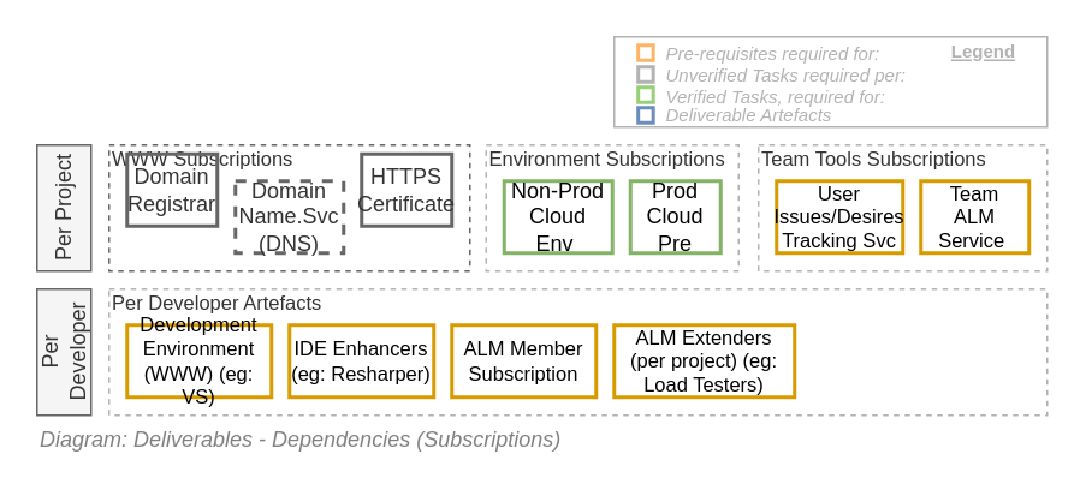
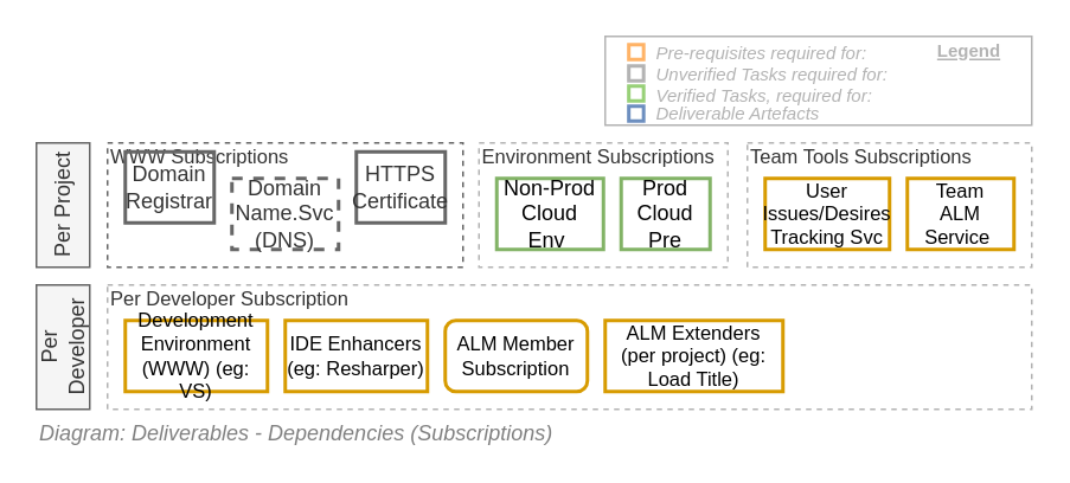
  <mxCell id="0" />
  <mxCell id="1" value="Diagram" parent="0" />
  <mxCell id="2" value="WWW Subscriptions" style="rounded=0;whiteSpace=wrap;html=1;shadow=0;glass=0;comic=0;strokeColor=#666666;fontSize=11;align=left;fontColor=#333333;recursiveResize=0;container=1;collapsible=0;verticalAlign=top;spacing=2;spacingTop=-5;dashed=1;fillColor=none;" parent="1" vertex="1"><mxGeometry x="60" y="80" width="200" height="70" as="geometry" /></mxCell>
  <mxCell id="3" value="&lt;font style=&quot;font-size: 12px;&quot;&gt;Domain &lt;/font&gt;&lt;font style=&quot;font-size: 12px;&quot;&gt;Registrar&lt;/font&gt;" style="rounded=0;whiteSpace=wrap;html=1;shadow=0;glass=0;comic=0;strokeColor=#666666;fontSize=12;align=center;recursiveResize=0;container=1;collapsible=0;strokeWidth=2;fontColor=#333333;fillColor=none;" parent="2" vertex="1"><mxGeometry x="10" y="5" width="50" height="40" as="geometry" /></mxCell>
  <mxCell id="4" value="&lt;font style=&quot;font-size: 12px&quot;&gt;Domain &lt;/font&gt;&lt;font style=&quot;font-size: 12px&quot;&gt;Name.Svc&lt;br&gt;&lt;/font&gt;(DNS)" style="rounded=0;whiteSpace=wrap;html=1;shadow=0;glass=0;comic=0;strokeColor=#666666;fontSize=12;align=center;recursiveResize=0;container=1;collapsible=0;strokeWidth=2;fontColor=#333333;fillColor=none;dashed=1;" parent="2" vertex="1"><mxGeometry x="70" y="20" width="60" height="40" as="geometry" /></mxCell>
  <mxCell id="5" value="Per Project" style="rounded=0;whiteSpace=wrap;html=1;shadow=0;glass=0;comic=0;strokeColor=#666666;fillColor=#f5f5f5;fontSize=12;align=center;fontColor=#333333;recursiveResize=0;container=1;collapsible=0;horizontal=0;" parent="2" vertex="1"><mxGeometry x="-40" width="30" height="70" as="geometry" /></mxCell>
  <mxCell id="6" value="Per Developer" style="rounded=0;whiteSpace=wrap;html=1;shadow=0;glass=0;comic=0;strokeColor=#666666;fillColor=#f5f5f5;fontSize=12;align=center;fontColor=#333333;recursiveResize=0;container=1;collapsible=0;horizontal=0;" parent="2" vertex="1"><mxGeometry x="-40" y="80" width="30" height="70" as="geometry" /></mxCell>
  <mxCell id="7" value="HTTPS&lt;br&gt;Certificate" style="rounded=0;whiteSpace=wrap;html=1;shadow=0;glass=0;comic=0;fontSize=12;align=center;recursiveResize=0;container=1;collapsible=0;strokeColor=#666666;strokeWidth=2;fontColor=#333333;fillColor=none;" parent="2" vertex="1"><mxGeometry x="140" y="5" width="50" height="40" as="geometry" /></mxCell>
  <mxCell id="8" value="Team Tools Subscriptions" style="rounded=0;whiteSpace=wrap;html=1;shadow=0;glass=0;comic=0;strokeColor=#B3B3B3;fillColor=none;fontSize=11;align=left;fontColor=#333333;recursiveResize=0;container=1;collapsible=0;verticalAlign=top;spacing=2;spacingTop=-5;dashed=1;" parent="1" vertex="1"><mxGeometry x="420" y="80" width="160" height="70" as="geometry" /></mxCell>
  <mxCell id="9" value="Team&lt;br&gt;ALM &lt;br&gt;Service&amp;nbsp;" style="rounded=0;whiteSpace=wrap;html=1;shadow=0;glass=0;comic=0;fontSize=11;align=center;recursiveResize=0;container=1;collapsible=0;strokeWidth=2;strokeColor=#d79b00;fillColor=none;" parent="8" vertex="1"><mxGeometry x="90" y="20" width="60" height="40" as="geometry" /></mxCell>
  <mxCell id="10" value="User Issues/Desires Tracking Svc" style="rounded=0;whiteSpace=wrap;html=1;shadow=0;glass=0;comic=0;strokeColor=#d79b00;fontSize=11;align=center;recursiveResize=0;container=1;collapsible=0;strokeWidth=2;fillColor=none;" parent="8" vertex="1"><mxGeometry x="10" y="20" width="70" height="40" as="geometry" /></mxCell>
  <mxCell id="11" value="Environment Subscriptions" style="rounded=0;whiteSpace=wrap;html=1;shadow=0;glass=0;comic=0;strokeColor=#B3B3B3;fillColor=none;fontSize=11;align=left;fontColor=#333333;recursiveResize=0;container=1;collapsible=0;verticalAlign=top;spacing=2;spacingTop=-5;dashed=1;" parent="1" vertex="1"><mxGeometry x="269" y="80" width="140" height="70" as="geometry" /></mxCell>
  <mxCell id="12" value="Non-Prod Cloud Env&amp;nbsp;" style="rounded=0;whiteSpace=wrap;html=1;shadow=0;glass=0;comic=0;strokeColor=#82b366;fontSize=12;align=center;recursiveResize=0;container=1;collapsible=0;fillColor=none;strokeWidth=2;" parent="11" vertex="1"><mxGeometry x="10" y="20" width="60" height="40" as="geometry" /></mxCell>
  <mxCell id="13" value="Prod Cloud Pre" style="rounded=0;whiteSpace=wrap;html=1;shadow=0;glass=0;comic=0;strokeColor=#82b366;fontSize=12;align=center;recursiveResize=0;container=1;collapsible=0;fillColor=none;strokeWidth=2;" parent="11" vertex="1"><mxGeometry x="80" y="20" width="50" height="40" as="geometry" /></mxCell>
- <mxCell id="14" value="Per Developer Artefacts" style="rounded=0;whiteSpace=wrap;html=1;shadow=0;glass=0;comic=0;strokeColor=#B3B3B3;fillColor=none;fontSize=11;align=left;fontColor=#333333;recursiveResize=0;container=1;collapsible=0;verticalAlign=top;spacing=2;spacingTop=-5;dashed=1;" parent="1" vertex="1"><mxGeometry x="60" y="160" width="520" height="70" as="geometry" /></mxCell>
+ <mxCell id="14" value="Per Developer Subscription" style="rounded=0;whiteSpace=wrap;html=1;shadow=0;glass=0;comic=0;strokeColor=#B3B3B3;fillColor=none;fontSize=11;align=left;fontColor=#333333;recursiveResize=0;container=1;collapsible=0;verticalAlign=top;spacing=2;spacingTop=-5;dashed=1;" parent="1" vertex="1"><mxGeometry x="60" y="160" width="520" height="70" as="geometry" /></mxCell>
  <mxCell id="15" value="Development Environment (WWW) (eg: VS)" style="rounded=0;whiteSpace=wrap;html=1;shadow=0;glass=0;comic=0;strokeColor=#d79b00;fontSize=11;align=center;recursiveResize=0;container=1;collapsible=0;strokeWidth=2;fillColor=none;" parent="14" vertex="1"><mxGeometry x="10" y="20" width="80" height="40" as="geometry" /></mxCell>
- <mxCell id="16" value="ALM Member&lt;br&gt;Subscription" style="rounded=0;whiteSpace=wrap;html=1;shadow=0;glass=0;comic=0;strokeColor=#d79b00;fontSize=11;align=center;recursiveResize=0;container=1;collapsible=0;strokeWidth=2;fillColor=none;" parent="14" vertex="1"><mxGeometry x="190" y="20" width="80" height="40" as="geometry" /></mxCell>
+ <mxCell id="16" value="ALM Member&lt;br&gt;Subscription" style="whiteSpace=wrap;html=1;shadow=0;glass=0;comic=0;strokeColor=#d79b00;fontSize=11;align=center;recursiveResize=0;container=1;collapsible=0;strokeWidth=2;fillColor=none;rounded=1;" parent="14" vertex="1"><mxGeometry x="190" y="20" width="80" height="40" as="geometry" /></mxCell>
  <mxCell id="17" value="IDE Enhancers (eg: Resharper)" style="rounded=0;whiteSpace=wrap;html=1;shadow=0;glass=0;comic=0;strokeColor=#d79b00;fontSize=11;align=center;recursiveResize=0;container=1;collapsible=0;strokeWidth=2;fillColor=none;" parent="14" vertex="1"><mxGeometry x="100" y="20" width="80" height="40" as="geometry" /></mxCell>
- <mxCell id="18" value="ALM Extenders&lt;br&gt;(per project) (eg: Load Testers)" style="rounded=0;whiteSpace=wrap;html=1;shadow=0;glass=0;comic=0;strokeColor=#d79b00;fontSize=11;align=center;recursiveResize=0;container=1;collapsible=0;strokeWidth=2;fillColor=none;" parent="14" vertex="1"><mxGeometry x="280" y="20" width="100" height="40" as="geometry" /></mxCell>
+ <mxCell id="18" value="ALM Extenders&lt;br&gt;(per project) (eg: Load Title)" style="rounded=0;whiteSpace=wrap;html=1;shadow=0;glass=0;comic=0;strokeColor=#d79b00;fontSize=11;align=center;recursiveResize=0;container=1;collapsible=0;strokeWidth=2;fillColor=none;" parent="14" vertex="1"><mxGeometry x="280" y="20" width="100" height="40" as="geometry" /></mxCell>
  <mxCell id="19" value="Legend" parent="0" />
  <mxCell id="20" value="" style="rounded=0;whiteSpace=wrap;html=1;fontSize=10;align=left;container=1;collapsible=0;fontColor=#B3B3B3;strokeColor=#B3B3B3;" parent="19" vertex="1"><mxGeometry x="340" y="20" width="240" height="50" as="geometry" /></mxCell>
  <mxCell id="21" value="" style="whiteSpace=wrap;html=1;aspect=fixed;fillColor=none;fontSize=10;align=left;fontStyle=2;strokeWidth=2;strokeColor=#FFB366;" parent="20" vertex="1"><mxGeometry x="13.294" y="4.667" width="8.333" height="8.333" as="geometry" /></mxCell>
  <mxCell id="22" value="" style="whiteSpace=wrap;html=1;aspect=fixed;fillColor=none;fontSize=10;align=left;fontStyle=2;strokeWidth=2;strokeColor=#97D077;" parent="20" vertex="1"><mxGeometry x="13.294" y="28" width="8.333" height="8.333" as="geometry" /></mxCell>
  <mxCell id="23" value="" style="whiteSpace=wrap;html=1;aspect=fixed;strokeColor=#6c8ebf;fontSize=10;align=left;fontStyle=2;strokeWidth=2;fillColor=none;" parent="20" vertex="1"><mxGeometry x="13.294" y="39.333" width="8.333" height="8.333" as="geometry" /></mxCell>
  <mxCell id="24" value="Pre-requisites required for:" style="text;html=1;strokeColor=none;fillColor=none;align=left;verticalAlign=middle;whiteSpace=wrap;rounded=0;fontSize=10;fontStyle=2;fontColor=#B3B3B3;" parent="20" vertex="1"><mxGeometry x="26.595" y="4.667" width="213.405" height="8.333" as="geometry" /></mxCell>
  <mxCell id="25" value="Verified Tasks, required for:" style="text;html=1;strokeColor=none;fillColor=none;align=left;verticalAlign=middle;whiteSpace=wrap;rounded=0;fontSize=10;fontStyle=2;fontColor=#B3B3B3;" parent="20" vertex="1"><mxGeometry x="26.59" y="30" width="213.41" height="6.33" as="geometry" /></mxCell>
  <mxCell id="26" value="Deliverable Artefacts" style="text;html=1;strokeColor=none;fillColor=none;align=left;verticalAlign=middle;whiteSpace=wrap;rounded=0;fontSize=10;fontStyle=2;fontColor=#B3B3B3;" parent="20" vertex="1"><mxGeometry x="26.595" y="39.333" width="213.405" height="8.333" as="geometry" /></mxCell>
  <mxCell id="27" value="Legend" style="text;html=1;strokeColor=none;fillColor=none;align=center;verticalAlign=middle;whiteSpace=wrap;rounded=0;fontSize=10;fontStyle=5;fontColor=#B3B3B3;" parent="20" vertex="1"><mxGeometry x="180" width="50" height="16.67" as="geometry" /></mxCell>
  <mxCell id="28" value="" style="whiteSpace=wrap;html=1;aspect=fixed;fontSize=10;align=left;fontStyle=2;strokeWidth=2;fontColor=#333333;fillColor=none;strokeColor=#B3B3B3;" parent="20" vertex="1"><mxGeometry x="13.294" y="16.667" width="8.333" height="8.333" as="geometry" /></mxCell>
- <mxCell id="29" value="Unverified Tasks required per:" style="text;html=1;strokeColor=none;fillColor=none;align=left;verticalAlign=middle;whiteSpace=wrap;rounded=0;fontSize=10;fontStyle=2;fontColor=#B3B3B3;" parent="20" vertex="1"><mxGeometry x="26.595" y="16.667" width="213.405" height="8.333" as="geometry" /></mxCell>
+ <mxCell id="29" value="Unverified Tasks required for:" style="text;html=1;strokeColor=none;fillColor=none;align=left;verticalAlign=middle;whiteSpace=wrap;rounded=0;fontSize=10;fontStyle=2;fontColor=#B3B3B3;" parent="20" vertex="1"><mxGeometry x="26.595" y="16.667" width="213.405" height="8.333" as="geometry" /></mxCell>
  <mxCell id="30" value="Title/Diagram" parent="0" />
  <mxCell id="31" value="&lt;font style=&quot;font-size: 12px&quot;&gt;Diagram: Deliverables - Dependencies (Subscriptions)&lt;br&gt;&lt;/font&gt;" style="text;strokeColor=none;fillColor=none;html=1;fontSize=24;fontStyle=2;verticalAlign=middle;align=left;shadow=0;glass=0;comic=0;opacity=30;fontColor=#808080;rounded=0;" parent="30" vertex="1"><mxGeometry x="20" y="230" width="520" height="20" as="geometry" /></mxCell>
